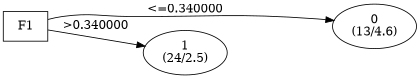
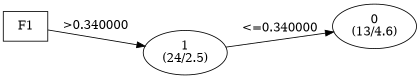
  digraph {
    rankdir=LR
    node [shape=ellipse]
    n1 [label="F1\n" shape=box]
    n2 [label="0\n(13/4.6)"]
    n3 [label="1\n(24/2.5)"]
-   n1 -> n2 [label="<=0.340000"]
+   n3 -> n2 [label="<=0.340000"]
    n1 -> n3 [label=">0.340000"]
  }
